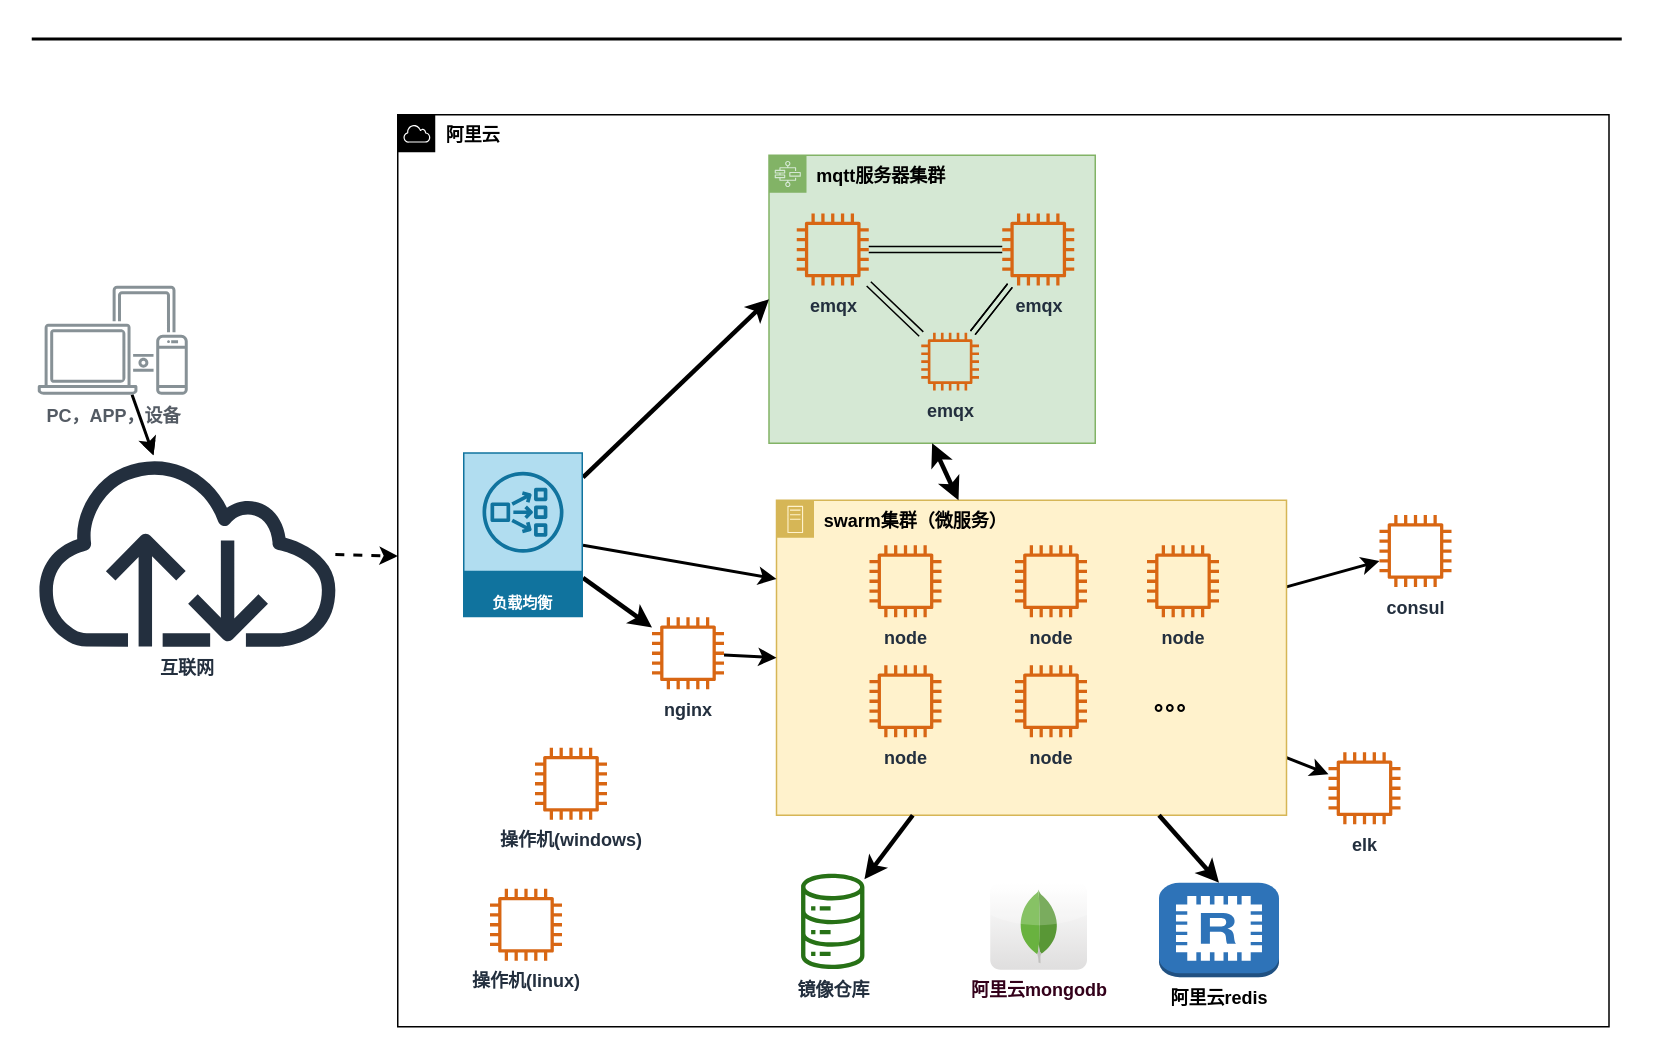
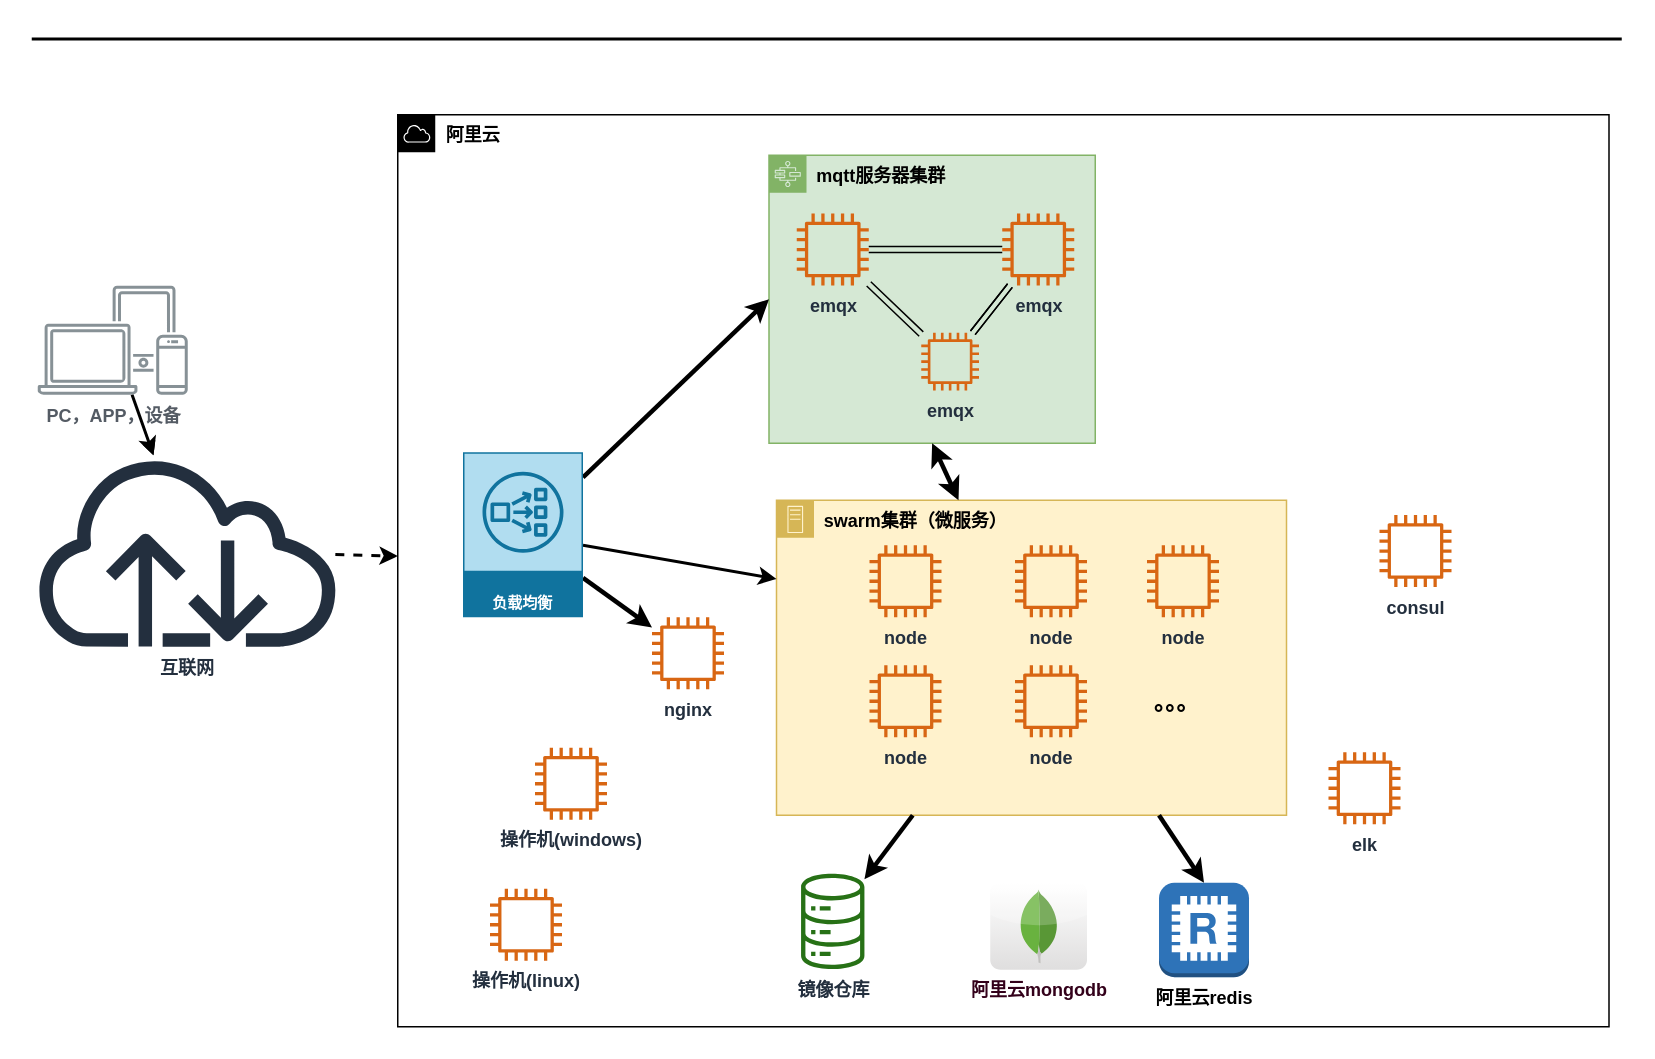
  <mxCell id="0" />
  <mxCell id="1" parent="0" />
  <mxCell id="2" value="阿里云" style="points=[[0,0],[0.25,0],[0.5,0],[0.75,0],[1,0],[1,0.25],[1,0.5],[1,0.75],[1,1],[0.75,1],[0.5,1],[0.25,1],[0,1],[0,0.75],[0,0.5],[0,0.25]];outlineConnect=0;html=1;whiteSpace=wrap;fontSize=12;fontStyle=1;shape=mxgraph.aws4.group;grIcon=mxgraph.aws4.group_aws_cloud;verticalAlign=top;align=left;spacingLeft=30;dashed=0;" parent="1" vertex="1"><mxGeometry x="264.5" y="76" width="807.5" height="608" as="geometry" /></mxCell>
  <mxCell id="3" value="mqtt服务器集群" style="points=[[0,0],[0.25,0],[0.5,0],[0.75,0],[1,0],[1,0.25],[1,0.5],[1,0.75],[1,1],[0.75,1],[0.5,1],[0.25,1],[0,1],[0,0.75],[0,0.5],[0,0.25]];outlineConnect=0;html=1;whiteSpace=wrap;fontSize=12;fontStyle=1;shape=mxgraph.aws4.group;grIcon=mxgraph.aws4.group_aws_step_functions_workflow;strokeColor=#82b366;fillColor=#d5e8d4;verticalAlign=top;align=left;spacingLeft=30;dashed=0;" parent="1" vertex="1"><mxGeometry x="512" y="103" width="217.5" height="192" as="geometry" /></mxCell>
- <mxCell id="4" style="edgeStyle=none;rounded=0;orthogonalLoop=1;jettySize=auto;html=1;fontFamily=Tahoma;fontSize=15;fontStyle=1;strokeWidth=2;" parent="1" source="6" target="30" edge="1"><mxGeometry relative="1" as="geometry" /></mxCell>
- <mxCell id="5" style="edgeStyle=none;rounded=0;orthogonalLoop=1;jettySize=auto;html=1;strokeWidth=2;fontColor=#212121;" edge="1" parent="1" source="6" target="37"><mxGeometry relative="1" as="geometry" /></mxCell>
  <mxCell id="6" value="swarm集群（微服务）" style="points=[[0,0],[0.25,0],[0.5,0],[0.75,0],[1,0],[1,0.25],[1,0.5],[1,0.75],[1,1],[0.75,1],[0.5,1],[0.25,1],[0,1],[0,0.75],[0,0.5],[0,0.25]];outlineConnect=0;html=1;whiteSpace=wrap;fontSize=12;fontStyle=1;shape=mxgraph.aws4.group;grIcon=mxgraph.aws4.group_on_premise;strokeColor=#d6b656;fillColor=#fff2cc;verticalAlign=top;align=left;spacingLeft=30;dashed=0;" parent="1" vertex="1"><mxGeometry x="517" y="333" width="340" height="210" as="geometry" /></mxCell>
  <mxCell id="7" value="" style="line;strokeWidth=2;html=1;fontSize=14;" parent="1" vertex="1"><mxGeometry x="20.5" y="20.5" width="1060" height="10" as="geometry" /></mxCell>
  <mxCell id="8" value="" style="edgeStyle=none;rounded=0;orthogonalLoop=1;jettySize=auto;html=1;fontStyle=1;strokeWidth=2;dashed=1;" parent="1" source="9" target="2" edge="1"><mxGeometry relative="1" as="geometry" /></mxCell>
  <mxCell id="9" value="互联网" style="outlineConnect=0;fontColor=#232F3E;gradientColor=none;fillColor=#232F3E;strokeColor=none;dashed=0;verticalLabelPosition=bottom;verticalAlign=top;align=center;html=1;fontSize=12;fontStyle=1;aspect=fixed;pointerEvents=1;shape=mxgraph.aws4.internet;" parent="1" vertex="1"><mxGeometry x="20.5" y="303" width="207.5" height="127.69" as="geometry" /></mxCell>
  <mxCell id="10" style="edgeStyle=none;rounded=0;orthogonalLoop=1;jettySize=auto;html=1;fontStyle=1" parent="1" source="12" target="9" edge="1"><mxGeometry relative="1" as="geometry" /></mxCell>
  <mxCell id="11" style="edgeStyle=none;rounded=0;orthogonalLoop=1;jettySize=auto;html=1;fontColor=#212121;strokeWidth=2;" edge="1" parent="1" source="12" target="9"><mxGeometry relative="1" as="geometry" /></mxCell>
  <mxCell id="12" value="PC，APP，设备" style="outlineConnect=0;gradientColor=none;fontColor=#545B64;strokeColor=none;fillColor=#879196;dashed=0;verticalLabelPosition=bottom;verticalAlign=top;align=center;html=1;fontSize=12;fontStyle=1;aspect=fixed;shape=mxgraph.aws4.illustration_devices;pointerEvents=1" parent="1" vertex="1"><mxGeometry x="24.5" y="189.85" width="100" height="73" as="geometry" /></mxCell>
  <mxCell id="13" value="" style="edgeStyle=none;rounded=0;orthogonalLoop=1;jettySize=auto;html=1;shape=link;fontStyle=1" parent="1" source="15" target="17" edge="1"><mxGeometry relative="1" as="geometry" /></mxCell>
  <mxCell id="14" value="" style="edgeStyle=none;rounded=0;orthogonalLoop=1;jettySize=auto;html=1;shape=link;fontStyle=1" parent="1" source="15" target="19" edge="1"><mxGeometry relative="1" as="geometry" /></mxCell>
  <mxCell id="15" value="emqx" style="outlineConnect=0;fontColor=#232F3E;gradientColor=none;fillColor=#D86613;strokeColor=none;dashed=0;verticalLabelPosition=bottom;verticalAlign=top;align=center;html=1;fontSize=12;fontStyle=1;aspect=fixed;pointerEvents=1;shape=mxgraph.aws4.instance2;" parent="1" vertex="1"><mxGeometry x="530.5" y="141.85" width="48" height="48" as="geometry" /></mxCell>
  <mxCell id="16" value="" style="edgeStyle=none;shape=link;rounded=0;orthogonalLoop=1;jettySize=auto;html=1;fontStyle=1" parent="1" source="17" target="19" edge="1"><mxGeometry relative="1" as="geometry" /></mxCell>
  <mxCell id="17" value="emqx" style="outlineConnect=0;fontColor=#232F3E;gradientColor=none;fillColor=#D86613;strokeColor=none;dashed=0;verticalLabelPosition=bottom;verticalAlign=top;align=center;html=1;fontSize=12;fontStyle=1;aspect=fixed;pointerEvents=1;shape=mxgraph.aws4.instance2;" parent="1" vertex="1"><mxGeometry x="667.5" y="141.85" width="48" height="48" as="geometry" /></mxCell>
  <mxCell id="18" style="edgeStyle=none;rounded=0;orthogonalLoop=1;jettySize=auto;html=1;shape=link;fontStyle=1" parent="1" source="19" target="17" edge="1"><mxGeometry relative="1" as="geometry" /></mxCell>
  <mxCell id="19" value="emqx" style="outlineConnect=0;fontColor=#232F3E;gradientColor=none;fillColor=#D86613;strokeColor=none;dashed=0;verticalLabelPosition=bottom;verticalAlign=top;align=center;html=1;fontSize=12;fontStyle=1;aspect=fixed;pointerEvents=1;shape=mxgraph.aws4.instance2;direction=north;" parent="1" vertex="1"><mxGeometry x="613.5" y="221.35" width="38.5" height="38.5" as="geometry" /></mxCell>
  <mxCell id="20" style="edgeStyle=none;shape=link;rounded=0;orthogonalLoop=1;jettySize=auto;html=1;exitX=1;exitY=1;exitDx=0;exitDy=0;fontStyle=1" parent="1" source="2" target="2" edge="1"><mxGeometry relative="1" as="geometry" /></mxCell>
  <mxCell id="21" value="node" style="outlineConnect=0;fontColor=#232F3E;gradientColor=none;fillColor=#D86613;strokeColor=none;dashed=0;verticalLabelPosition=bottom;verticalAlign=top;align=center;html=1;fontSize=12;fontStyle=1;aspect=fixed;pointerEvents=1;shape=mxgraph.aws4.instance2;" parent="1" vertex="1"><mxGeometry x="579" y="363" width="48" height="48" as="geometry" /></mxCell>
  <mxCell id="22" value="node" style="outlineConnect=0;fontColor=#232F3E;gradientColor=none;fillColor=#D86613;strokeColor=none;dashed=0;verticalLabelPosition=bottom;verticalAlign=top;align=center;html=1;fontSize=12;fontStyle=1;aspect=fixed;pointerEvents=1;shape=mxgraph.aws4.instance2;" parent="1" vertex="1"><mxGeometry x="676" y="363" width="48" height="48" as="geometry" /></mxCell>
  <mxCell id="23" value="node" style="outlineConnect=0;fontColor=#232F3E;gradientColor=none;fillColor=#D86613;strokeColor=none;dashed=0;verticalLabelPosition=bottom;verticalAlign=top;align=center;html=1;fontSize=12;fontStyle=1;aspect=fixed;pointerEvents=1;shape=mxgraph.aws4.instance2;direction=north;" parent="1" vertex="1"><mxGeometry x="579" y="443" width="48" height="48" as="geometry" /></mxCell>
  <mxCell id="24" value="" style="edgeStyle=none;rounded=0;orthogonalLoop=1;jettySize=auto;html=1;fontFamily=Tahoma;fontSize=15;fontStyle=1;strokeWidth=3;" parent="1" source="6" target="29" edge="1"><mxGeometry relative="1" as="geometry" /></mxCell>
  <mxCell id="25" value="node" style="outlineConnect=0;fontColor=#232F3E;gradientColor=none;fillColor=#D86613;strokeColor=none;dashed=0;verticalLabelPosition=bottom;verticalAlign=top;align=center;html=1;fontSize=12;fontStyle=1;aspect=fixed;pointerEvents=1;shape=mxgraph.aws4.instance2;" parent="1" vertex="1"><mxGeometry x="676" y="443" width="48" height="48" as="geometry" /></mxCell>
  <mxCell id="26" value="node" style="outlineConnect=0;fontColor=#232F3E;gradientColor=none;fillColor=#D86613;strokeColor=none;dashed=0;verticalLabelPosition=bottom;verticalAlign=top;align=center;html=1;fontSize=12;fontStyle=1;aspect=fixed;pointerEvents=1;shape=mxgraph.aws4.instance2;" parent="1" vertex="1"><mxGeometry x="764" y="363" width="48" height="48" as="geometry" /></mxCell>
  <mxCell id="27" value="。。。" style="text;html=1;strokeColor=none;fillColor=none;align=center;verticalAlign=middle;whiteSpace=wrap;rounded=0;fontStyle=1;fontSize=15;fontFamily=Tahoma;" parent="1" vertex="1"><mxGeometry x="764" y="457" width="40" height="20" as="geometry" /></mxCell>
  <mxCell id="28" value="" style="endArrow=classic;startArrow=classic;html=1;fontFamily=Tahoma;fontSize=15;entryX=0.5;entryY=1;entryDx=0;entryDy=0;fontStyle=1;strokeWidth=3;" parent="1" source="6" target="3" edge="1"><mxGeometry width="50" height="50" relative="1" as="geometry"><mxPoint x="704.5" y="313" as="sourcePoint" /><mxPoint x="754.5" y="263" as="targetPoint" /></mxGeometry></mxCell>
  <mxCell id="29" value="镜像仓库" style="outlineConnect=0;fontColor=#232F3E;gradientColor=none;fillColor=#277116;strokeColor=none;dashed=0;verticalLabelPosition=bottom;verticalAlign=top;align=center;html=1;fontSize=12;fontStyle=1;aspect=fixed;pointerEvents=1;shape=mxgraph.aws4.iot_analytics_data_store;" parent="1" vertex="1"><mxGeometry x="532.52" y="582" width="43.96" height="63.5" as="geometry" /></mxCell>
  <mxCell id="30" value="elk" style="outlineConnect=0;fontColor=#232F3E;gradientColor=none;fillColor=#D86613;strokeColor=none;dashed=0;verticalLabelPosition=bottom;verticalAlign=top;align=center;html=1;fontSize=12;fontStyle=1;aspect=fixed;pointerEvents=1;shape=mxgraph.aws4.instance2;" parent="1" vertex="1"><mxGeometry x="885" y="501" width="48" height="48" as="geometry" /></mxCell>
  <mxCell id="31" value="操作机(windows)" style="outlineConnect=0;fontColor=#232F3E;gradientColor=none;fillColor=#D86613;strokeColor=none;dashed=0;verticalLabelPosition=bottom;verticalAlign=top;align=center;html=1;fontSize=12;fontStyle=1;aspect=fixed;pointerEvents=1;shape=mxgraph.aws4.instance2;" parent="1" vertex="1"><mxGeometry x="356" y="498" width="48" height="48" as="geometry" /></mxCell>
  <mxCell id="32" value="操作机(linux)" style="outlineConnect=0;fontColor=#232F3E;gradientColor=none;fillColor=#D86613;strokeColor=none;dashed=0;verticalLabelPosition=bottom;verticalAlign=top;align=center;html=1;fontSize=12;fontStyle=1;aspect=fixed;pointerEvents=1;shape=mxgraph.aws4.instance2;" vertex="1" parent="1"><mxGeometry x="326" y="592" width="48" height="48" as="geometry" /></mxCell>
  <mxCell id="33" style="rounded=0;orthogonalLoop=1;jettySize=auto;html=1;entryX=0;entryY=0.5;entryDx=0;entryDy=0;fontColor=#212121;fontStyle=1;strokeWidth=3;" edge="1" parent="1" source="36" target="3"><mxGeometry relative="1" as="geometry"><mxPoint x="396.999" y="261.926" as="sourcePoint" /></mxGeometry></mxCell>
  <mxCell id="34" value="" style="edgeStyle=none;rounded=0;orthogonalLoop=1;jettySize=auto;html=1;fontColor=#212121;fontStyle=1;strokeWidth=3;" edge="1" parent="1" source="36" target="39"><mxGeometry relative="1" as="geometry"><mxPoint x="381" y="321" as="sourcePoint" /></mxGeometry></mxCell>
  <mxCell id="35" style="edgeStyle=none;rounded=0;orthogonalLoop=1;jettySize=auto;html=1;entryX=0;entryY=0.25;entryDx=0;entryDy=0;strokeWidth=2;fontColor=#FFFFFF;" edge="1" parent="1" source="36" target="6"><mxGeometry relative="1" as="geometry" /></mxCell>
  <mxCell id="36" value="负载均衡" style="outlineConnect=0;dashed=0;verticalLabelPosition=middle;verticalAlign=bottom;align=center;html=1;whiteSpace=wrap;fontSize=10;fontStyle=1;spacing=3;shape=mxgraph.aws4.productIcon;prIcon=mxgraph.aws4.network_load_balancer;fillColor=#b1ddf0;strokeColor=#10739e;fontColor=#FFFFFF;" vertex="1" parent="1"><mxGeometry x="308" y="301" width="80" height="110" as="geometry" /></mxCell>
  <mxCell id="37" value="consul" style="outlineConnect=0;fontColor=#232F3E;gradientColor=none;fillColor=#D86613;strokeColor=none;dashed=0;verticalLabelPosition=bottom;verticalAlign=top;align=center;html=1;fontSize=12;fontStyle=1;aspect=fixed;pointerEvents=1;shape=mxgraph.aws4.instance2;" vertex="1" parent="1"><mxGeometry x="919" y="342.85" width="48" height="48" as="geometry" /></mxCell>
- <mxCell id="38" value="" style="edgeStyle=none;rounded=0;orthogonalLoop=1;jettySize=auto;html=1;strokeWidth=2;fontColor=#FFFFFF;entryX=0;entryY=0.5;entryDx=0;entryDy=0;" edge="1" parent="1" source="39" target="6"><mxGeometry relative="1" as="geometry" /></mxCell>
  <mxCell id="39" value="nginx" style="outlineConnect=0;fontColor=#232F3E;gradientColor=none;fillColor=#D86613;strokeColor=none;dashed=0;verticalLabelPosition=bottom;verticalAlign=top;align=center;html=1;fontSize=12;fontStyle=1;aspect=fixed;pointerEvents=1;shape=mxgraph.aws4.instance2;" vertex="1" parent="1"><mxGeometry x="434" y="411" width="48" height="48" as="geometry" /></mxCell>
- <mxCell id="40" value="&lt;font color=&quot;#000000&quot;&gt;阿里云redis&lt;/font&gt;" style="outlineConnect=0;dashed=0;verticalLabelPosition=bottom;verticalAlign=top;align=center;html=1;shape=mxgraph.aws3.redis;fillColor=#2E73B8;gradientColor=none;fontColor=#FFFFFF;fontStyle=1" vertex="1" parent="1"><mxGeometry x="772" y="588" width="80" height="63" as="geometry" /></mxCell>
+ <mxCell id="40" value="&lt;font color=&quot;#000000&quot;&gt;阿里云redis&lt;/font&gt;" style="outlineConnect=0;dashed=0;verticalLabelPosition=bottom;verticalAlign=top;align=center;html=1;shape=mxgraph.aws3.redis;fillColor=#2E73B8;gradientColor=none;fontColor=#FFFFFF;fontStyle=1" vertex="1" parent="1"><mxGeometry x="772" y="588" width="60" height="63" as="geometry" /></mxCell>
  <mxCell id="41" style="rounded=0;orthogonalLoop=1;jettySize=auto;html=1;fontColor=#212121;fontStyle=1;strokeWidth=3;exitX=0.75;exitY=1;exitDx=0;exitDy=0;entryX=0.5;entryY=0;entryDx=0;entryDy=0;entryPerimeter=0;" edge="1" parent="1" source="6" target="40"><mxGeometry relative="1" as="geometry"><mxPoint x="817" y="743.707" as="sourcePoint" /><mxPoint x="840" y="577" as="targetPoint" /></mxGeometry></mxCell>
  <mxCell id="42" value="阿里云mongodb" style="dashed=0;outlineConnect=0;html=1;align=center;labelPosition=center;verticalLabelPosition=bottom;verticalAlign=top;shape=mxgraph.webicons.mongodb;gradientColor=#DFDEDE;fontColor=#33001A;fontStyle=1" vertex="1" parent="1"><mxGeometry x="659.5" y="588" width="64.5" height="58" as="geometry" /></mxCell>
